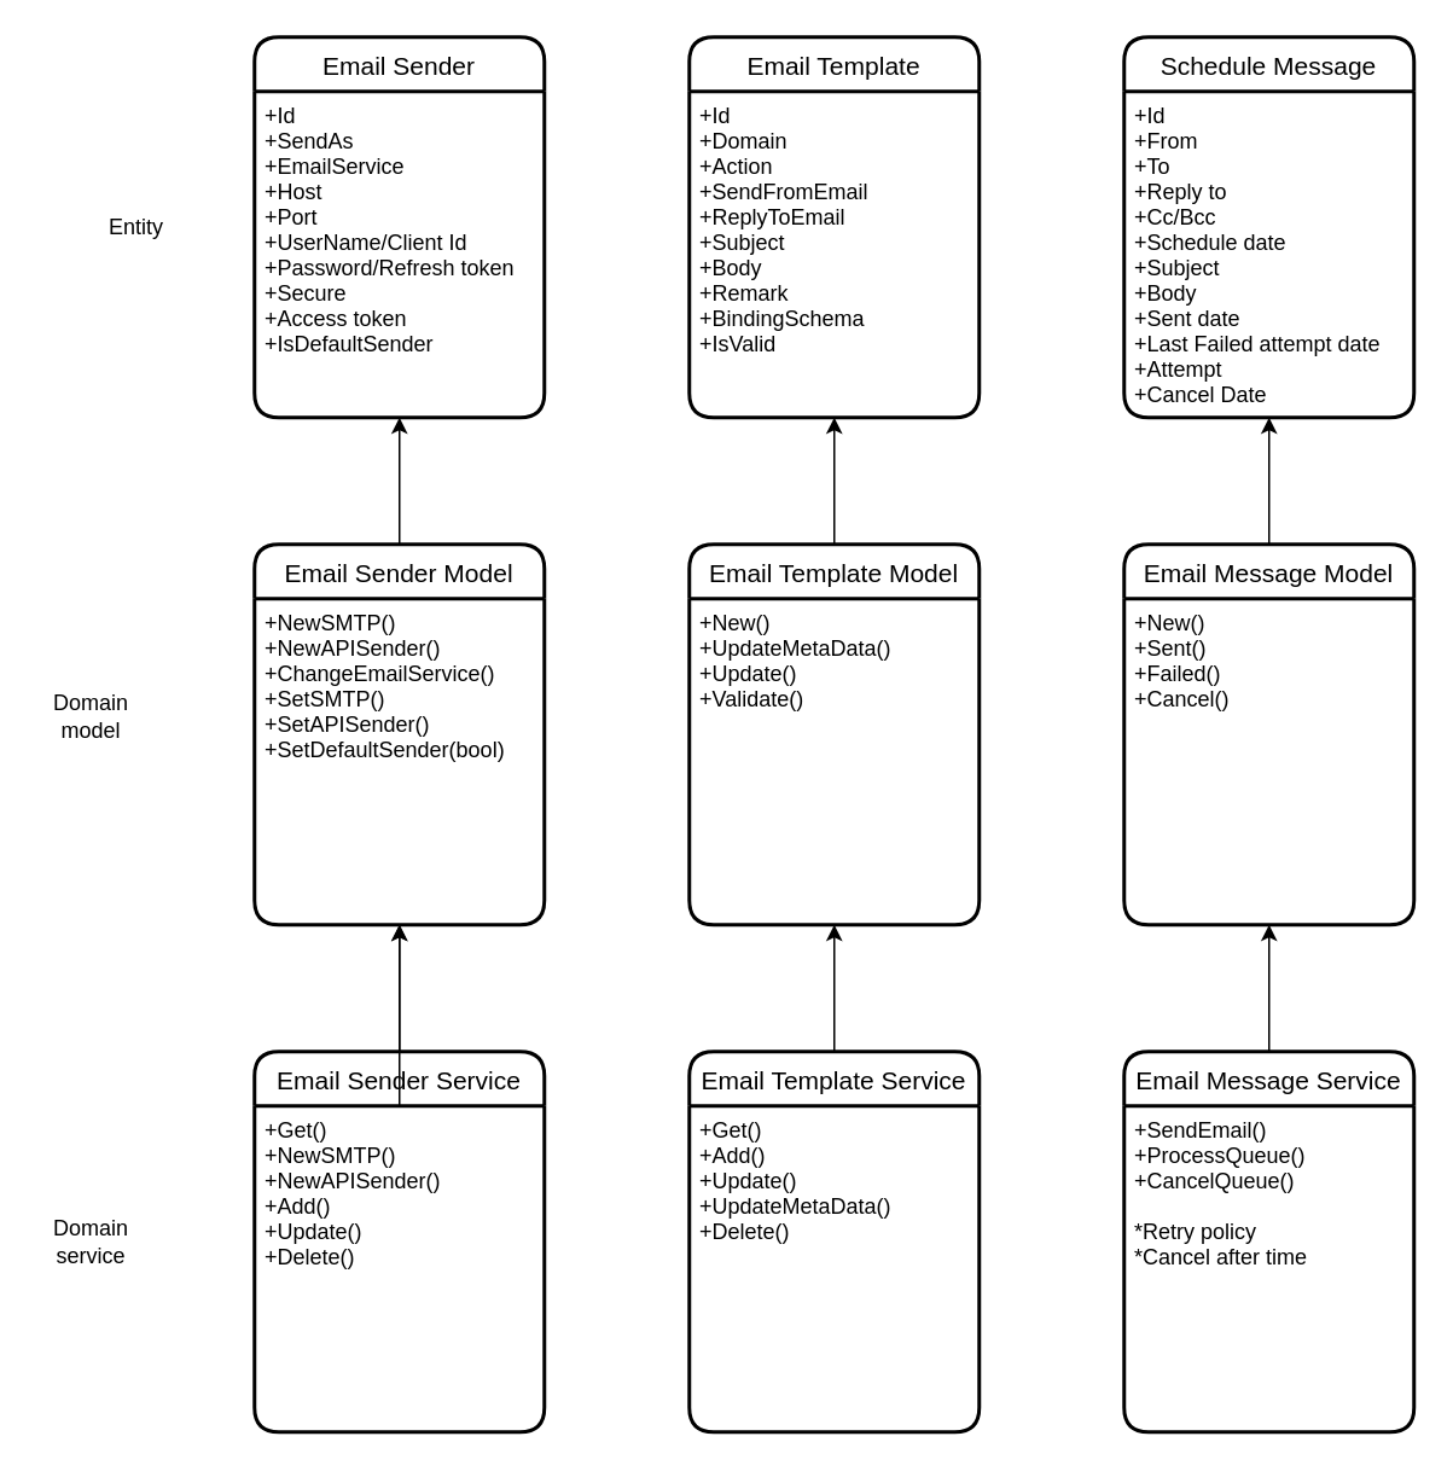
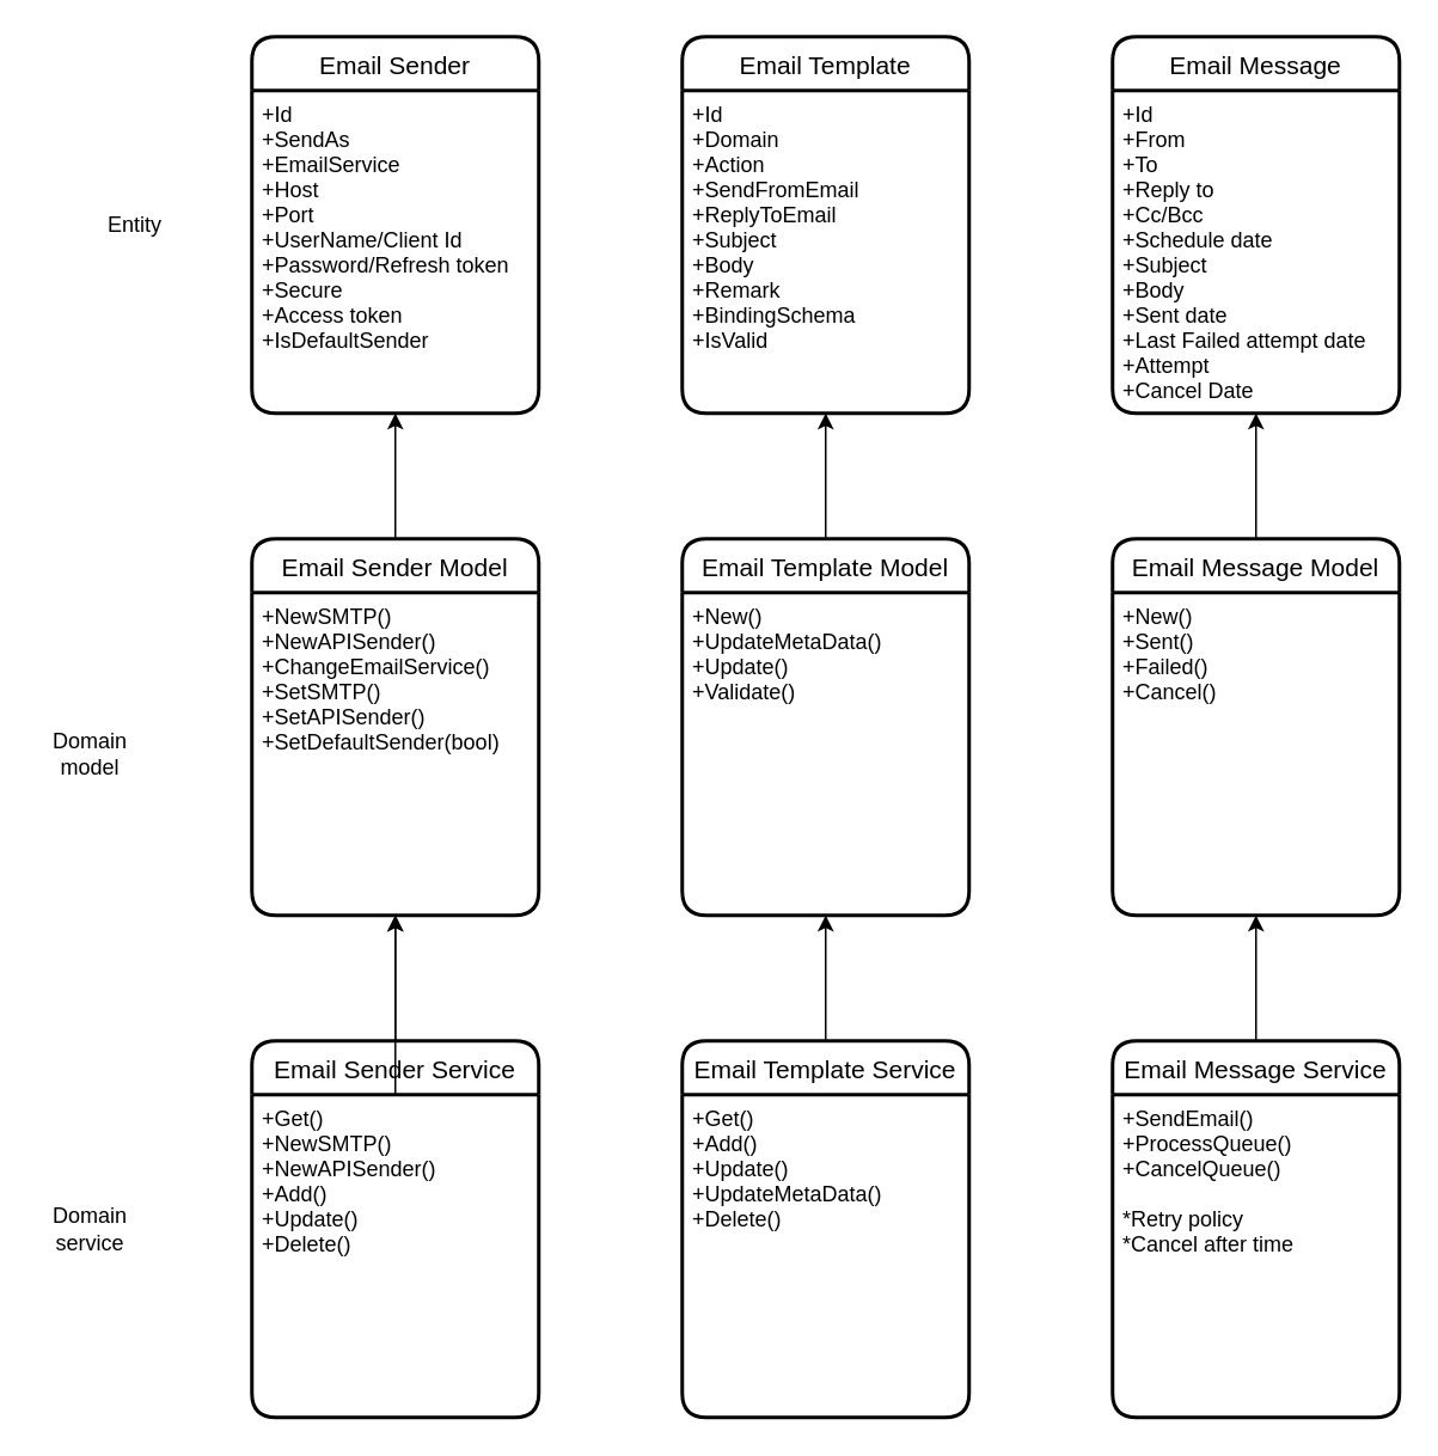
  <mxCell id="0" />
  <mxCell id="1" parent="0" />
  <mxCell id="2" value="Email Sender" style="swimlane;childLayout=stackLayout;horizontal=1;startSize=30;horizontalStack=0;rounded=1;fontSize=14;fontStyle=0;strokeWidth=2;resizeParent=0;resizeLast=1;shadow=0;dashed=0;align=center;" vertex="1" parent="1"><mxGeometry x="140" y="20" width="160" height="210" as="geometry" /></mxCell>
  <mxCell id="3" value="+Id&#10;+SendAs&#10;+EmailService&#10;+Host&#10;+Port&#10;+UserName/Client Id&#10;+Password/Refresh token&#10;+Secure&#10;+Access token&#10;+IsDefaultSender" style="align=left;strokeColor=none;fillColor=none;spacingLeft=4;fontSize=12;verticalAlign=top;resizable=0;rotatable=0;part=1;" vertex="1" parent="2"><mxGeometry y="30" width="160" height="180" as="geometry" /></mxCell>
  <mxCell id="4" value="Email Template" style="swimlane;childLayout=stackLayout;horizontal=1;startSize=30;horizontalStack=0;rounded=1;fontSize=14;fontStyle=0;strokeWidth=2;resizeParent=0;resizeLast=1;shadow=0;dashed=0;align=center;" vertex="1" parent="1"><mxGeometry x="380" y="20" width="160" height="210" as="geometry" /></mxCell>
  <mxCell id="5" value="+Id&#10;+Domain&#10;+Action&#10;+SendFromEmail&#10;+ReplyToEmail&#10;+Subject&#10;+Body&#10;+Remark&#10;+BindingSchema&#10;+IsValid" style="align=left;strokeColor=none;fillColor=none;spacingLeft=4;fontSize=12;verticalAlign=top;resizable=0;rotatable=0;part=1;" vertex="1" parent="4"><mxGeometry y="30" width="160" height="180" as="geometry" /></mxCell>
- <mxCell id="6" value="Schedule Message" style="swimlane;childLayout=stackLayout;horizontal=1;startSize=30;horizontalStack=0;rounded=1;fontSize=14;fontStyle=0;strokeWidth=2;resizeParent=0;resizeLast=1;shadow=0;dashed=0;align=center;" vertex="1" parent="1"><mxGeometry x="620" y="20" width="160" height="210" as="geometry" /></mxCell>
+ <mxCell id="6" value="Email Message" style="swimlane;childLayout=stackLayout;horizontal=1;startSize=30;horizontalStack=0;rounded=1;fontSize=14;fontStyle=0;strokeWidth=2;resizeParent=0;resizeLast=1;shadow=0;dashed=0;align=center;" vertex="1" parent="1"><mxGeometry x="620" y="20" width="160" height="210" as="geometry" /></mxCell>
  <mxCell id="7" value="+Id&#10;+From&#10;+To&#10;+Reply to&#10;+Cc/Bcc&#10;+Schedule date&#10;+Subject&#10;+Body&#10;+Sent date&#10;+Last Failed attempt date&#10;+Attempt&#10;+Cancel Date" style="align=left;strokeColor=none;fillColor=none;spacingLeft=4;fontSize=12;verticalAlign=top;resizable=0;rotatable=0;part=1;" vertex="1" parent="6"><mxGeometry y="30" width="160" height="180" as="geometry" /></mxCell>
  <mxCell id="8" value="Entity" style="text;html=1;strokeColor=none;fillColor=none;align=center;verticalAlign=middle;whiteSpace=wrap;rounded=0;" vertex="1" parent="1"><mxGeometry x="45" y="110" width="60" height="30" as="geometry" /></mxCell>
  <mxCell id="9" style="edgeStyle=orthogonalEdgeStyle;rounded=0;orthogonalLoop=1;jettySize=auto;html=1;exitX=0.5;exitY=0;exitDx=0;exitDy=0;entryX=0.5;entryY=1;entryDx=0;entryDy=0;" edge="1" parent="1" source="10" target="3"><mxGeometry relative="1" as="geometry" /></mxCell>
  <mxCell id="10" value="Email Sender Model" style="swimlane;childLayout=stackLayout;horizontal=1;startSize=30;horizontalStack=0;rounded=1;fontSize=14;fontStyle=0;strokeWidth=2;resizeParent=0;resizeLast=1;shadow=0;dashed=0;align=center;" vertex="1" parent="1"><mxGeometry x="140" y="300" width="160" height="210" as="geometry" /></mxCell>
  <mxCell id="11" value="+NewSMTP()&#10;+NewAPISender()&#10;+ChangeEmailService()&#10;+SetSMTP()&#10;+SetAPISender()&#10;+SetDefaultSender(bool)" style="align=left;strokeColor=none;fillColor=none;spacingLeft=4;fontSize=12;verticalAlign=top;resizable=0;rotatable=0;part=1;" vertex="1" parent="10"><mxGeometry y="30" width="160" height="180" as="geometry" /></mxCell>
  <mxCell id="12" style="edgeStyle=orthogonalEdgeStyle;rounded=0;orthogonalLoop=1;jettySize=auto;html=1;exitX=0.5;exitY=0;exitDx=0;exitDy=0;entryX=0.5;entryY=1;entryDx=0;entryDy=0;" edge="1" parent="1" source="13" target="5"><mxGeometry relative="1" as="geometry" /></mxCell>
  <mxCell id="13" value="Email Template Model" style="swimlane;childLayout=stackLayout;horizontal=1;startSize=30;horizontalStack=0;rounded=1;fontSize=14;fontStyle=0;strokeWidth=2;resizeParent=0;resizeLast=1;shadow=0;dashed=0;align=center;" vertex="1" parent="1"><mxGeometry x="380" y="300" width="160" height="210" as="geometry" /></mxCell>
  <mxCell id="14" value="+New()&#10;+UpdateMetaData()&#10;+Update()&#10;+Validate()" style="align=left;strokeColor=none;fillColor=none;spacingLeft=4;fontSize=12;verticalAlign=top;resizable=0;rotatable=0;part=1;" vertex="1" parent="13"><mxGeometry y="30" width="160" height="180" as="geometry" /></mxCell>
  <mxCell id="15" style="edgeStyle=orthogonalEdgeStyle;rounded=0;orthogonalLoop=1;jettySize=auto;html=1;exitX=0.5;exitY=0;exitDx=0;exitDy=0;entryX=0.5;entryY=1;entryDx=0;entryDy=0;" edge="1" parent="1" source="16" target="7"><mxGeometry relative="1" as="geometry" /></mxCell>
  <mxCell id="16" value="Email Message Model" style="swimlane;childLayout=stackLayout;horizontal=1;startSize=30;horizontalStack=0;rounded=1;fontSize=14;fontStyle=0;strokeWidth=2;resizeParent=0;resizeLast=1;shadow=0;dashed=0;align=center;" vertex="1" parent="1"><mxGeometry x="620" y="300" width="160" height="210" as="geometry" /></mxCell>
  <mxCell id="17" value="+New()&#10;+Sent()&#10;+Failed()&#10;+Cancel()" style="align=left;strokeColor=none;fillColor=none;spacingLeft=4;fontSize=12;verticalAlign=top;resizable=0;rotatable=0;part=1;" vertex="1" parent="16"><mxGeometry y="30" width="160" height="180" as="geometry" /></mxCell>
- <mxCell id="18" value="Domain model" style="text;html=1;strokeColor=none;fillColor=none;align=center;verticalAlign=middle;whiteSpace=wrap;rounded=0;" vertex="1" parent="1"><mxGeometry x="20" y="380" width="60" height="30" as="geometry" /></mxCell>
+ <mxCell id="18" value="Domain model" style="text;html=1;strokeColor=none;fillColor=none;align=center;verticalAlign=middle;whiteSpace=wrap;rounded=0;" vertex="1" parent="1"><mxGeometry x="20" y="405" width="60" height="30" as="geometry" /></mxCell>
  <mxCell id="19" style="edgeStyle=orthogonalEdgeStyle;rounded=0;orthogonalLoop=1;jettySize=auto;html=1;exitX=0.5;exitY=0;exitDx=0;exitDy=0;entryX=0.5;entryY=1;entryDx=0;entryDy=0;" edge="1" parent="1" source="20"><mxGeometry relative="1" as="geometry"><mxPoint x="220" y="510" as="targetPoint" /></mxGeometry></mxCell>
  <mxCell id="20" value="Email Sender Service" style="swimlane;childLayout=stackLayout;horizontal=1;startSize=30;horizontalStack=0;rounded=1;fontSize=14;fontStyle=0;strokeWidth=2;resizeParent=0;resizeLast=1;shadow=0;dashed=0;align=center;" vertex="1" parent="1"><mxGeometry x="140" y="580" width="160" height="210" as="geometry" /></mxCell>
  <mxCell id="21" value="+Get()&#10;+NewSMTP()&#10;+NewAPISender()&#10;+Add()&#10;+Update()&#10;+Delete()" style="align=left;strokeColor=none;fillColor=none;spacingLeft=4;fontSize=12;verticalAlign=top;resizable=0;rotatable=0;part=1;" vertex="1" parent="20"><mxGeometry y="30" width="160" height="180" as="geometry" /></mxCell>
  <mxCell id="22" style="edgeStyle=orthogonalEdgeStyle;rounded=0;orthogonalLoop=1;jettySize=auto;html=1;exitX=0.5;exitY=0;exitDx=0;exitDy=0;entryX=0.5;entryY=1;entryDx=0;entryDy=0;" edge="1" parent="1" source="23"><mxGeometry relative="1" as="geometry"><mxPoint x="460" y="510" as="targetPoint" /></mxGeometry></mxCell>
  <mxCell id="23" value="Email Template Service" style="swimlane;childLayout=stackLayout;horizontal=1;startSize=30;horizontalStack=0;rounded=1;fontSize=14;fontStyle=0;strokeWidth=2;resizeParent=0;resizeLast=1;shadow=0;dashed=0;align=center;" vertex="1" parent="1"><mxGeometry x="380" y="580" width="160" height="210" as="geometry" /></mxCell>
  <mxCell id="24" value="+Get()&#10;+Add()&#10;+Update()&#10;+UpdateMetaData()&#10;+Delete()" style="align=left;strokeColor=none;fillColor=none;spacingLeft=4;fontSize=12;verticalAlign=top;resizable=0;rotatable=0;part=1;" vertex="1" parent="23"><mxGeometry y="30" width="160" height="180" as="geometry" /></mxCell>
  <mxCell id="25" style="edgeStyle=orthogonalEdgeStyle;rounded=0;orthogonalLoop=1;jettySize=auto;html=1;exitX=0.5;exitY=0;exitDx=0;exitDy=0;entryX=0.5;entryY=1;entryDx=0;entryDy=0;" edge="1" parent="1" source="26"><mxGeometry relative="1" as="geometry"><mxPoint x="700" y="510" as="targetPoint" /></mxGeometry></mxCell>
  <mxCell id="26" value="Email Message Service" style="swimlane;childLayout=stackLayout;horizontal=1;startSize=30;horizontalStack=0;rounded=1;fontSize=14;fontStyle=0;strokeWidth=2;resizeParent=0;resizeLast=1;shadow=0;dashed=0;align=center;" vertex="1" parent="1"><mxGeometry x="620" y="580" width="160" height="210" as="geometry" /></mxCell>
  <mxCell id="27" value="+SendEmail()&#10;+ProcessQueue()&#10;+CancelQueue()&#10;&#10;*Retry policy&#10;*Cancel after time" style="align=left;strokeColor=none;fillColor=none;spacingLeft=4;fontSize=12;verticalAlign=top;resizable=0;rotatable=0;part=1;" vertex="1" parent="26"><mxGeometry y="30" width="160" height="180" as="geometry" /></mxCell>
  <mxCell id="28" value="" style="edgeStyle=orthogonalEdgeStyle;rounded=0;orthogonalLoop=1;jettySize=auto;html=1;" edge="1" parent="1" source="21" target="11"><mxGeometry relative="1" as="geometry" /></mxCell>
  <mxCell id="29" value="Domain service" style="text;html=1;strokeColor=none;fillColor=none;align=center;verticalAlign=middle;whiteSpace=wrap;rounded=0;" vertex="1" parent="1"><mxGeometry x="20" y="670" width="60" height="30" as="geometry" /></mxCell>
